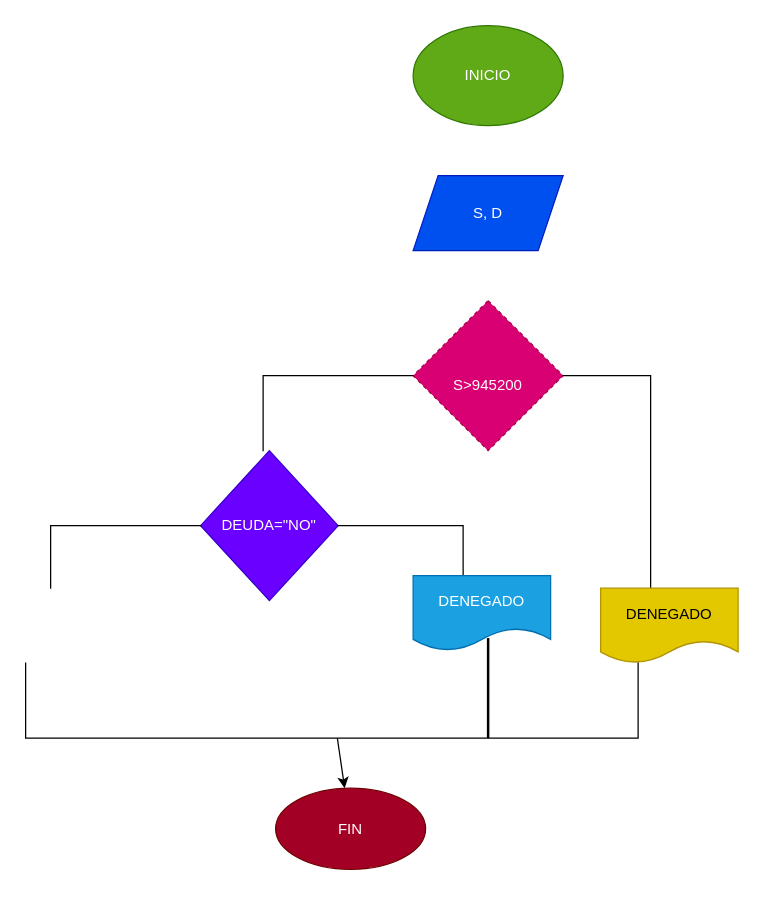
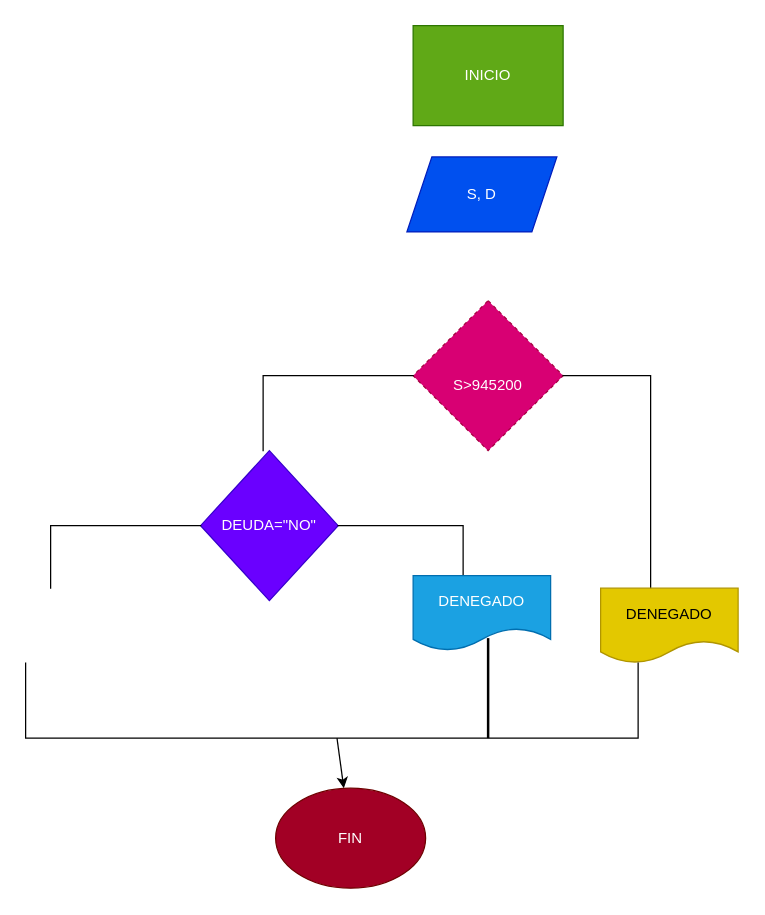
  <mxCell id="0" />
  <mxCell id="1" parent="0" />
- <mxCell id="2" value="INICIO" style="ellipse;whiteSpace=wrap;html=1;fillColor=#60a917;fontColor=#ffffff;strokeColor=#2D7600;" vertex="1" parent="1"><mxGeometry x="330" y="20" width="120" height="80" as="geometry" /></mxCell>
- <mxCell id="3" value="S, D" style="shape=parallelogram;perimeter=parallelogramPerimeter;whiteSpace=wrap;html=1;fixedSize=1;fillColor=#0050ef;fontColor=#ffffff;strokeColor=#001DBC;" vertex="1" parent="1"><mxGeometry x="330" y="140" width="120" height="60" as="geometry" /></mxCell>
+ <mxCell id="2" value="INICIO" style="whiteSpace=wrap;html=1;fillColor=#60a917;fontColor=#ffffff;strokeColor=#2D7600;rounded=0;" vertex="1" parent="1"><mxGeometry x="330" y="20" width="120" height="80" as="geometry" /></mxCell>
+ <mxCell id="3" value="S, D" style="shape=parallelogram;perimeter=parallelogramPerimeter;whiteSpace=wrap;html=1;fixedSize=1;fillColor=#0050ef;fontColor=#ffffff;strokeColor=#001DBC;" vertex="1" parent="1"><mxGeometry x="325" y="125" width="120" height="60" as="geometry" /></mxCell>
  <mxCell id="4" value="&lt;br&gt;S&amp;gt;945200" style="rhombus;whiteSpace=wrap;html=1;fillColor=#d80073;fontColor=#ffffff;strokeColor=#A50040;dashed=1;" vertex="1" parent="1"><mxGeometry x="330" y="240" width="120" height="120" as="geometry" /></mxCell>
  <mxCell id="5" value="" style="shape=partialRectangle;whiteSpace=wrap;html=1;bottom=0;right=0;fillColor=none;direction=south;" vertex="1" parent="1"><mxGeometry x="450" y="300" width="70" height="180" as="geometry" /></mxCell>
  <mxCell id="6" value="DENEGADO" style="shape=document;whiteSpace=wrap;html=1;boundedLbl=1;fillColor=#e3c800;fontColor=#000000;strokeColor=#B09500;" vertex="1" parent="1"><mxGeometry x="480" y="470" width="110" height="60" as="geometry" /></mxCell>
  <mxCell id="7" value="" style="shape=partialRectangle;whiteSpace=wrap;html=1;bottom=0;right=0;fillColor=none;" vertex="1" parent="1"><mxGeometry x="210" y="300" width="120" height="60" as="geometry" /></mxCell>
  <mxCell id="8" value="DEUDA=&quot;NO&quot;" style="rhombus;whiteSpace=wrap;html=1;fillColor=#6a00ff;fontColor=#ffffff;strokeColor=#3700CC;" vertex="1" parent="1"><mxGeometry x="160" y="360" width="110" height="120" as="geometry" /></mxCell>
  <mxCell id="9" value="" style="shape=partialRectangle;whiteSpace=wrap;html=1;bottom=0;right=0;fillColor=none;" vertex="1" parent="1"><mxGeometry x="40" y="420" width="120" height="50" as="geometry" /></mxCell>
  <mxCell id="10" value="" style="shape=partialRectangle;whiteSpace=wrap;html=1;bottom=0;right=0;fillColor=none;direction=south;" vertex="1" parent="1"><mxGeometry x="270" y="420" width="100" height="40" as="geometry" /></mxCell>
  <mxCell id="11" value="DENEGADO" style="shape=document;whiteSpace=wrap;html=1;boundedLbl=1;fillColor=#1ba1e2;fontColor=#ffffff;strokeColor=#006EAF;" vertex="1" parent="1"><mxGeometry x="330" y="460" width="110" height="60" as="geometry" /></mxCell>
  <mxCell id="12" value="" style="edgeStyle=none;html=1;" edge="1" parent="1" source="13" target="15"><mxGeometry relative="1" as="geometry" /></mxCell>
  <mxCell id="13" value="" style="shape=partialRectangle;whiteSpace=wrap;html=1;bottom=1;right=1;left=1;top=0;fillColor=none;routingCenterX=-0.5;" vertex="1" parent="1"><mxGeometry x="20" y="530" width="490" height="60" as="geometry" /></mxCell>
  <mxCell id="14" value="" style="line;strokeWidth=2;direction=south;html=1;" vertex="1" parent="1"><mxGeometry x="310" y="510" width="160" height="80" as="geometry" /></mxCell>
- <mxCell id="15" value="FIN" style="ellipse;whiteSpace=wrap;html=1;fillColor=#a20025;fontColor=#ffffff;strokeColor=#6F0000;" vertex="1" parent="1"><mxGeometry x="220" y="630" width="120" height="65" as="geometry" /></mxCell>
+ <mxCell id="15" value="FIN" style="ellipse;whiteSpace=wrap;html=1;fillColor=#a20025;fontColor=#ffffff;strokeColor=#6F0000;" vertex="1" parent="1"><mxGeometry x="220" y="630" width="120" height="80" as="geometry" /></mxCell>
